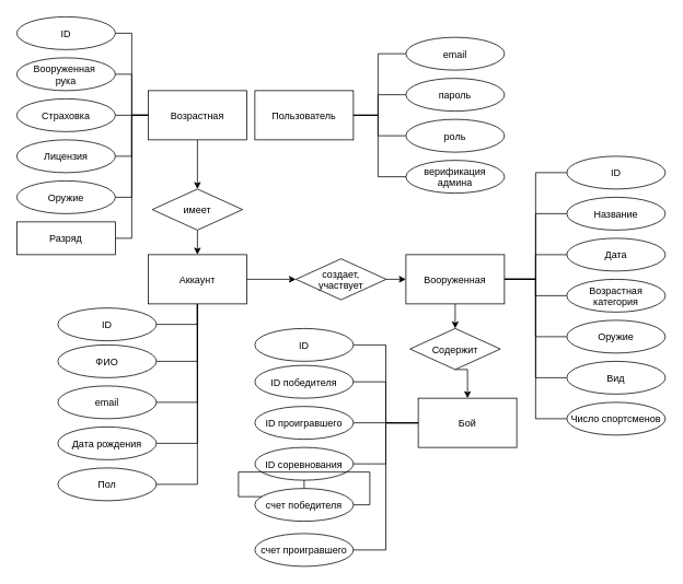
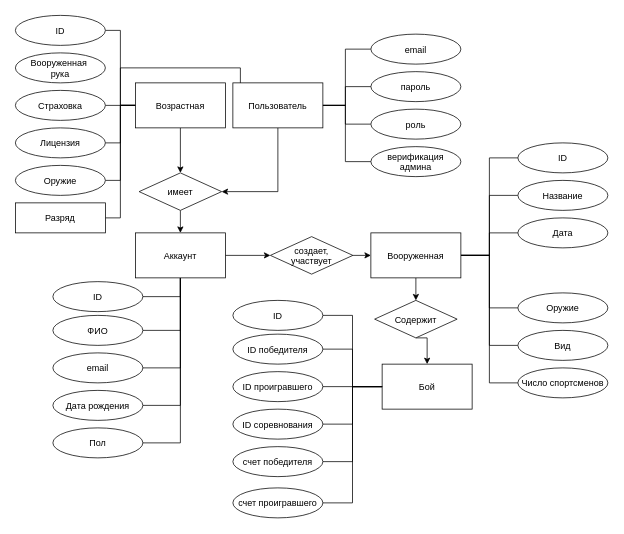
  <mxCell id="0" />
  <mxCell id="1" parent="0" />
  <mxCell id="2" style="edgeStyle=orthogonalEdgeStyle;rounded=0;orthogonalLoop=1;jettySize=auto;exitX=0.5;exitY=1;exitDx=0;exitDy=0;entryX=1;entryY=0.5;entryDx=0;entryDy=0;endArrow=none;endFill=0;" edge="1" parent="1" source="8" target="25"><mxGeometry relative="1" as="geometry" /></mxCell>
  <mxCell id="3" style="edgeStyle=orthogonalEdgeStyle;rounded=0;orthogonalLoop=1;jettySize=auto;exitX=0.5;exitY=1;exitDx=0;exitDy=0;entryX=1;entryY=0.5;entryDx=0;entryDy=0;endArrow=none;endFill=0;" edge="1" parent="1" source="8" target="26"><mxGeometry relative="1" as="geometry" /></mxCell>
  <mxCell id="4" style="edgeStyle=orthogonalEdgeStyle;rounded=0;orthogonalLoop=1;jettySize=auto;exitX=0.5;exitY=1;exitDx=0;exitDy=0;entryX=1;entryY=0.5;entryDx=0;entryDy=0;endArrow=none;endFill=0;" edge="1" parent="1" source="8" target="27"><mxGeometry relative="1" as="geometry" /></mxCell>
  <mxCell id="5" style="edgeStyle=orthogonalEdgeStyle;rounded=0;orthogonalLoop=1;jettySize=auto;exitX=0.5;exitY=1;exitDx=0;exitDy=0;entryX=1;entryY=0.5;entryDx=0;entryDy=0;endArrow=none;endFill=0;" edge="1" parent="1" source="8" target="28"><mxGeometry relative="1" as="geometry" /></mxCell>
  <mxCell id="6" style="edgeStyle=orthogonalEdgeStyle;rounded=0;orthogonalLoop=1;jettySize=auto;exitX=0.5;exitY=1;exitDx=0;exitDy=0;entryX=1;entryY=0.5;entryDx=0;entryDy=0;endArrow=none;endFill=0;" edge="1" parent="1" source="8" target="29"><mxGeometry relative="1" as="geometry" /></mxCell>
  <mxCell id="7" style="edgeStyle=orthogonalEdgeStyle;rounded=0;orthogonalLoop=1;jettySize=auto;exitX=1;exitY=0.5;exitDx=0;exitDy=0;entryX=0;entryY=0.5;entryDx=0;entryDy=0;endArrow=classic;endFill=1;" edge="1" parent="1" source="8" target="57"><mxGeometry relative="1" as="geometry" /></mxCell>
  <mxCell id="8" value="Аккаунт" style="rounded=0;" vertex="1" parent="1"><mxGeometry x="180" y="310" width="120" height="60" as="geometry" /></mxCell>
  <mxCell id="9" style="edgeStyle=orthogonalEdgeStyle;rounded=0;orthogonalLoop=1;jettySize=auto;exitX=0.5;exitY=1;exitDx=0;exitDy=0;entryX=0.5;entryY=0;entryDx=0;entryDy=0;" edge="1" parent="1" source="15" target="17"><mxGeometry relative="1" as="geometry" /></mxCell>
  <mxCell id="10" style="edgeStyle=orthogonalEdgeStyle;rounded=0;orthogonalLoop=1;jettySize=auto;exitX=0;exitY=0.5;exitDx=0;exitDy=0;entryX=1;entryY=0.5;entryDx=0;entryDy=0;endArrow=none;endFill=0;" edge="1" parent="1" source="15" target="18"><mxGeometry relative="1" as="geometry" /></mxCell>
  <mxCell id="11" style="edgeStyle=orthogonalEdgeStyle;rounded=0;orthogonalLoop=1;jettySize=auto;exitX=0;exitY=0.5;exitDx=0;exitDy=0;endArrow=none;endFill=0;" edge="1" parent="1" source="15" target="20"><mxGeometry relative="1" as="geometry" /></mxCell>
  <mxCell id="12" style="edgeStyle=orthogonalEdgeStyle;rounded=0;orthogonalLoop=1;jettySize=auto;exitX=0;exitY=0.5;exitDx=0;exitDy=0;entryX=1;entryY=0.5;entryDx=0;entryDy=0;endArrow=none;endFill=0;" edge="1" parent="1" source="15" target="21"><mxGeometry relative="1" as="geometry" /></mxCell>
  <mxCell id="13" style="edgeStyle=orthogonalEdgeStyle;rounded=0;orthogonalLoop=1;jettySize=auto;exitX=0;exitY=0.5;exitDx=0;exitDy=0;entryX=1;entryY=0.5;entryDx=0;entryDy=0;endArrow=none;endFill=0;" edge="1" parent="1" source="15" target="22"><mxGeometry relative="1" as="geometry" /></mxCell>
  <mxCell id="14" style="edgeStyle=orthogonalEdgeStyle;rounded=0;orthogonalLoop=1;jettySize=auto;exitX=0;exitY=0.5;exitDx=0;exitDy=0;entryX=1;entryY=0.5;entryDx=0;entryDy=0;endArrow=none;endFill=0;" edge="1" parent="1" source="15" target="23"><mxGeometry relative="1" as="geometry" /></mxCell>
  <mxCell id="15" value="Возрастная" style="rounded=0;" vertex="1" parent="1"><mxGeometry x="180" y="110" width="120" height="60" as="geometry" /></mxCell>
  <mxCell id="16" style="edgeStyle=orthogonalEdgeStyle;rounded=0;orthogonalLoop=1;jettySize=auto;exitX=0.5;exitY=1;exitDx=0;exitDy=0;entryX=0.5;entryY=0;entryDx=0;entryDy=0;" edge="1" parent="1" source="17" target="8"><mxGeometry relative="1" as="geometry" /></mxCell>
  <mxCell id="17" value="имеет" style="rhombus;" vertex="1" parent="1"><mxGeometry x="185" y="230" width="110" height="50" as="geometry" /></mxCell>
  <mxCell id="18" value="ID" style="ellipse;" vertex="1" parent="1"><mxGeometry x="20" y="20" width="120" height="40" as="geometry" /></mxCell>
  <mxCell id="19" value="Вооруженная &#10;рука" style="ellipse;" vertex="1" parent="1"><mxGeometry x="20" y="70" width="120" height="40" as="geometry" /></mxCell>
  <mxCell id="20" value="Страховка" style="ellipse;" vertex="1" parent="1"><mxGeometry x="20" y="120" width="120" height="40" as="geometry" /></mxCell>
  <mxCell id="21" value="Лицензия" style="ellipse;" vertex="1" parent="1"><mxGeometry x="20" y="170" width="120" height="40" as="geometry" /></mxCell>
  <mxCell id="22" value="Оружие" style="ellipse;" vertex="1" parent="1"><mxGeometry x="20" y="220" width="120" height="40" as="geometry" /></mxCell>
  <mxCell id="23" value="Разряд" style="rounded=0;" vertex="1" parent="1"><mxGeometry x="20" y="270" width="120" height="40" as="geometry" /></mxCell>
- <mxCell id="24" style="edgeStyle=orthogonalEdgeStyle;rounded=0;orthogonalLoop=1;jettySize=auto;exitX=0;exitY=0.5;exitDx=0;exitDy=0;entryX=1;entryY=0.5;entryDx=0;entryDy=0;endArrow=none;endFill=0;" edge="1" parent="1" source="15" target="19"><mxGeometry relative="1" as="geometry"><mxPoint x="190" y="150" as="sourcePoint" /><mxPoint x="150" y="0" as="targetPoint" /></mxGeometry></mxCell>
+ <mxCell id="24" style="edgeStyle=orthogonalEdgeStyle;rounded=0;orthogonalLoop=1;jettySize=auto;exitX=0;exitY=0.5;exitDx=0;exitDy=0;endArrow=none;endFill=0;" edge="1" parent="1" source="15" target="35"><mxGeometry relative="1" as="geometry"><mxPoint x="190" y="150" as="sourcePoint" /><mxPoint x="150" y="0" as="targetPoint" /></mxGeometry></mxCell>
  <mxCell id="25" value="ID" style="ellipse;" vertex="1" parent="1"><mxGeometry x="70" y="375" width="120" height="40" as="geometry" /></mxCell>
  <mxCell id="26" value="ФИО" style="ellipse;" vertex="1" parent="1"><mxGeometry x="70" y="420" width="120" height="40" as="geometry" /></mxCell>
  <mxCell id="27" value="email" style="ellipse;" vertex="1" parent="1"><mxGeometry x="70" y="470" width="120" height="40" as="geometry" /></mxCell>
  <mxCell id="28" value="Дата рождения" style="ellipse;" vertex="1" parent="1"><mxGeometry x="70" y="520" width="120" height="40" as="geometry" /></mxCell>
  <mxCell id="29" value="Пол" style="ellipse;" vertex="1" parent="1"><mxGeometry x="70" y="570" width="120" height="40" as="geometry" /></mxCell>
  <mxCell id="30" style="edgeStyle=orthogonalEdgeStyle;rounded=0;orthogonalLoop=1;jettySize=auto;exitX=1;exitY=0.5;exitDx=0;exitDy=0;entryX=0;entryY=0.5;entryDx=0;entryDy=0;endArrow=none;endFill=0;" edge="1" parent="1" target="37"><mxGeometry relative="1" as="geometry"><mxPoint x="404" y="140" as="sourcePoint" /><Array as="points"><mxPoint x="460" y="140" /><mxPoint x="460" y="115" /></Array></mxGeometry></mxCell>
  <mxCell id="31" style="edgeStyle=orthogonalEdgeStyle;rounded=0;orthogonalLoop=1;jettySize=auto;exitX=1;exitY=0.5;exitDx=0;exitDy=0;entryX=0;entryY=0.5;entryDx=0;entryDy=0;endArrow=none;endFill=0;" edge="1" parent="1" target="36"><mxGeometry relative="1" as="geometry"><mxPoint x="404" y="140" as="sourcePoint" /><Array as="points"><mxPoint x="460" y="140" /><mxPoint x="460" y="65" /></Array></mxGeometry></mxCell>
  <mxCell id="32" style="edgeStyle=orthogonalEdgeStyle;rounded=0;orthogonalLoop=1;jettySize=auto;exitX=1;exitY=0.5;exitDx=0;exitDy=0;entryX=0;entryY=0.5;entryDx=0;entryDy=0;endArrow=none;endFill=0;" edge="1" parent="1" target="38"><mxGeometry relative="1" as="geometry"><mxPoint x="404" y="140" as="sourcePoint" /><Array as="points"><mxPoint x="460" y="140" /><mxPoint x="460" y="165" /></Array></mxGeometry></mxCell>
  <mxCell id="33" style="edgeStyle=orthogonalEdgeStyle;rounded=0;orthogonalLoop=1;jettySize=auto;exitX=1;exitY=0.5;exitDx=0;exitDy=0;entryX=0;entryY=0.5;entryDx=0;entryDy=0;endArrow=none;endFill=0;" edge="1" parent="1" source="35" target="39"><mxGeometry relative="1" as="geometry"><Array as="points"><mxPoint x="460" y="140" /><mxPoint x="460" y="215" /></Array></mxGeometry></mxCell>
+ <mxCell id="34" style="edgeStyle=orthogonalEdgeStyle;rounded=0;orthogonalLoop=1;jettySize=auto;exitX=0.5;exitY=1;exitDx=0;exitDy=0;entryX=1;entryY=0.5;entryDx=0;entryDy=0;endArrow=classic;endFill=1;" edge="1" parent="1" source="35" target="17"><mxGeometry relative="1" as="geometry" /></mxCell>
  <mxCell id="35" value="Пользователь" style="rounded=0;" vertex="1" parent="1"><mxGeometry x="310" y="110" width="120" height="60" as="geometry" /></mxCell>
  <mxCell id="36" value="email" style="ellipse;" vertex="1" parent="1"><mxGeometry x="494" y="45" width="120" height="40" as="geometry" /></mxCell>
  <mxCell id="37" value="пароль" style="ellipse;" vertex="1" parent="1"><mxGeometry x="494" y="95" width="120" height="40" as="geometry" /></mxCell>
  <mxCell id="38" value="роль" style="ellipse;" vertex="1" parent="1"><mxGeometry x="494" y="145" width="120" height="40" as="geometry" /></mxCell>
  <mxCell id="39" value="верификация&#10;админа" style="ellipse;" vertex="1" parent="1"><mxGeometry x="494" y="195" width="120" height="40" as="geometry" /></mxCell>
  <mxCell id="40" style="edgeStyle=orthogonalEdgeStyle;rounded=0;orthogonalLoop=1;jettySize=auto;exitX=1;exitY=0.5;exitDx=0;exitDy=0;entryX=0;entryY=0.5;entryDx=0;entryDy=0;endArrow=none;endFill=0;" edge="1" parent="1" source="48" target="49"><mxGeometry relative="1" as="geometry" /></mxCell>
  <mxCell id="41" style="edgeStyle=orthogonalEdgeStyle;rounded=0;orthogonalLoop=1;jettySize=auto;exitX=1;exitY=0.5;exitDx=0;exitDy=0;entryX=0;entryY=0.5;entryDx=0;entryDy=0;endArrow=none;endFill=0;" edge="1" parent="1" source="48" target="50"><mxGeometry relative="1" as="geometry" /></mxCell>
  <mxCell id="42" style="edgeStyle=orthogonalEdgeStyle;rounded=0;orthogonalLoop=1;jettySize=auto;exitX=1;exitY=0.5;exitDx=0;exitDy=0;entryX=0;entryY=0.5;entryDx=0;entryDy=0;endArrow=none;endFill=0;" edge="1" parent="1" source="48" target="51"><mxGeometry relative="1" as="geometry" /></mxCell>
- <mxCell id="43" style="edgeStyle=orthogonalEdgeStyle;rounded=0;orthogonalLoop=1;jettySize=auto;exitX=1;exitY=0.5;exitDx=0;exitDy=0;entryX=0;entryY=0.5;entryDx=0;entryDy=0;endArrow=none;endFill=0;" edge="1" parent="1" source="48" target="52"><mxGeometry relative="1" as="geometry" /></mxCell>
  <mxCell id="44" style="edgeStyle=orthogonalEdgeStyle;rounded=0;orthogonalLoop=1;jettySize=auto;exitX=1;exitY=0.5;exitDx=0;exitDy=0;entryX=0;entryY=0.5;entryDx=0;entryDy=0;endArrow=none;endFill=0;" edge="1" parent="1" source="48" target="53"><mxGeometry relative="1" as="geometry" /></mxCell>
  <mxCell id="45" style="edgeStyle=orthogonalEdgeStyle;rounded=0;orthogonalLoop=1;jettySize=auto;exitX=1;exitY=0.5;exitDx=0;exitDy=0;entryX=0;entryY=0.5;entryDx=0;entryDy=0;endArrow=none;endFill=0;" edge="1" parent="1" source="48" target="54"><mxGeometry relative="1" as="geometry" /></mxCell>
  <mxCell id="46" style="edgeStyle=orthogonalEdgeStyle;rounded=0;orthogonalLoop=1;jettySize=auto;exitX=1;exitY=0.5;exitDx=0;exitDy=0;entryX=0;entryY=0.5;entryDx=0;entryDy=0;endArrow=none;endFill=0;" edge="1" parent="1" source="48" target="55"><mxGeometry relative="1" as="geometry" /></mxCell>
  <mxCell id="47" style="edgeStyle=orthogonalEdgeStyle;rounded=0;orthogonalLoop=1;jettySize=auto;exitX=0.5;exitY=1;exitDx=0;exitDy=0;entryX=0.5;entryY=0;entryDx=0;entryDy=0;endArrow=classic;endFill=1;" edge="1" parent="1" source="48" target="59"><mxGeometry relative="1" as="geometry" /></mxCell>
  <mxCell id="48" value="Вооруженная" style="rounded=0;" vertex="1" parent="1"><mxGeometry x="494" y="310" width="120" height="60" as="geometry" /></mxCell>
  <mxCell id="49" value="ID" style="ellipse;" vertex="1" parent="1"><mxGeometry x="690" y="190" width="120" height="40" as="geometry" /></mxCell>
  <mxCell id="50" value="Название" style="ellipse;" vertex="1" parent="1"><mxGeometry x="690" y="240" width="120" height="40" as="geometry" /></mxCell>
  <mxCell id="51" value="Дата" style="ellipse;" vertex="1" parent="1"><mxGeometry x="690" y="290" width="120" height="40" as="geometry" /></mxCell>
- <mxCell id="52" value="Возрастная&#10;категория" style="ellipse;" vertex="1" parent="1"><mxGeometry x="690" y="340" width="120" height="40" as="geometry" /></mxCell>
  <mxCell id="53" value="Оружие" style="ellipse;" vertex="1" parent="1"><mxGeometry x="690" y="390" width="120" height="40" as="geometry" /></mxCell>
  <mxCell id="54" value="Вид" style="ellipse;" vertex="1" parent="1"><mxGeometry x="690" y="440" width="120" height="40" as="geometry" /></mxCell>
  <mxCell id="55" value="Число спортсменов" style="ellipse;" vertex="1" parent="1"><mxGeometry x="690" y="490" width="120" height="40" as="geometry" /></mxCell>
  <mxCell id="56" style="edgeStyle=orthogonalEdgeStyle;rounded=0;orthogonalLoop=1;jettySize=auto;exitX=1;exitY=0.5;exitDx=0;exitDy=0;entryX=0;entryY=0.5;entryDx=0;entryDy=0;endArrow=classic;endFill=1;" edge="1" parent="1" source="57" target="48"><mxGeometry relative="1" as="geometry" /></mxCell>
  <mxCell id="57" value="создает,&#10;участвует" style="rhombus;" vertex="1" parent="1"><mxGeometry x="360" y="315" width="110" height="50" as="geometry" /></mxCell>
  <mxCell id="58" style="edgeStyle=orthogonalEdgeStyle;rounded=0;orthogonalLoop=1;jettySize=auto;exitX=0.5;exitY=1;exitDx=0;exitDy=0;entryX=0.5;entryY=0;entryDx=0;entryDy=0;endArrow=classic;endFill=1;" edge="1" parent="1" source="59" target="60"><mxGeometry relative="1" as="geometry" /></mxCell>
  <mxCell id="59" value="Содержит" style="rhombus;" vertex="1" parent="1"><mxGeometry x="499" y="400" width="110" height="50" as="geometry" /></mxCell>
  <mxCell id="60" value="Бой" style="rounded=0;" vertex="1" parent="1"><mxGeometry x="509" y="485" width="120" height="60" as="geometry" /></mxCell>
  <mxCell id="61" style="edgeStyle=orthogonalEdgeStyle;rounded=0;orthogonalLoop=1;jettySize=auto;exitX=1;exitY=0.5;exitDx=0;exitDy=0;entryX=0;entryY=0.5;entryDx=0;entryDy=0;endArrow=none;endFill=0;" edge="1" parent="1" source="62" target="60"><mxGeometry relative="1" as="geometry" /></mxCell>
  <mxCell id="62" value="ID" style="ellipse;" vertex="1" parent="1"><mxGeometry x="310" y="400" width="120" height="40" as="geometry" /></mxCell>
  <mxCell id="63" style="edgeStyle=orthogonalEdgeStyle;rounded=0;orthogonalLoop=1;jettySize=auto;exitX=1;exitY=0.5;exitDx=0;exitDy=0;entryX=0;entryY=0.5;entryDx=0;entryDy=0;endArrow=none;endFill=0;" edge="1" parent="1" source="64" target="60"><mxGeometry relative="1" as="geometry" /></mxCell>
  <mxCell id="64" value="ID победителя" style="ellipse;" vertex="1" parent="1"><mxGeometry x="310" y="445" width="120" height="40" as="geometry" /></mxCell>
  <mxCell id="65" style="edgeStyle=orthogonalEdgeStyle;rounded=0;orthogonalLoop=1;jettySize=auto;exitX=1;exitY=0.5;exitDx=0;exitDy=0;entryX=0;entryY=0.5;entryDx=0;entryDy=0;endArrow=none;endFill=0;" edge="1" parent="1" source="66" target="60"><mxGeometry relative="1" as="geometry" /></mxCell>
  <mxCell id="66" value="ID проигравшего" style="ellipse;" vertex="1" parent="1"><mxGeometry x="310" y="495" width="120" height="40" as="geometry" /></mxCell>
  <mxCell id="67" style="edgeStyle=orthogonalEdgeStyle;rounded=0;orthogonalLoop=1;jettySize=auto;exitX=1;exitY=0.5;exitDx=0;exitDy=0;entryX=0;entryY=0.5;entryDx=0;entryDy=0;endArrow=none;endFill=0;" edge="1" parent="1" source="68" target="60"><mxGeometry relative="1" as="geometry" /></mxCell>
  <mxCell id="68" value="ID соревнования" style="ellipse;" vertex="1" parent="1"><mxGeometry x="310" y="545" width="120" height="40" as="geometry" /></mxCell>
- <mxCell id="69" style="edgeStyle=orthogonalEdgeStyle;rounded=0;orthogonalLoop=1;jettySize=auto;exitX=1;exitY=0.5;exitDx=0;exitDy=0;endArrow=none;endFill=0;" edge="1" parent="1" source="70" target="68"><mxGeometry relative="1" as="geometry" /></mxCell>
+ <mxCell id="69" style="edgeStyle=orthogonalEdgeStyle;rounded=0;orthogonalLoop=1;jettySize=auto;exitX=1;exitY=0.5;exitDx=0;exitDy=0;entryX=0;entryY=0.5;entryDx=0;entryDy=0;endArrow=none;endFill=0;" edge="1" parent="1" source="70" target="60"><mxGeometry relative="1" as="geometry" /></mxCell>
  <mxCell id="70" value="счет победителя" style="ellipse;" vertex="1" parent="1"><mxGeometry x="310" y="595" width="120" height="40" as="geometry" /></mxCell>
  <mxCell id="71" style="edgeStyle=orthogonalEdgeStyle;rounded=0;orthogonalLoop=1;jettySize=auto;exitX=1;exitY=0.5;exitDx=0;exitDy=0;entryX=0;entryY=0.5;entryDx=0;entryDy=0;endArrow=none;endFill=0;" edge="1" parent="1" source="72" target="60"><mxGeometry relative="1" as="geometry" /></mxCell>
  <mxCell id="72" value="счет проигравшего" style="ellipse;" vertex="1" parent="1"><mxGeometry x="310" y="650" width="120" height="40" as="geometry" /></mxCell>
